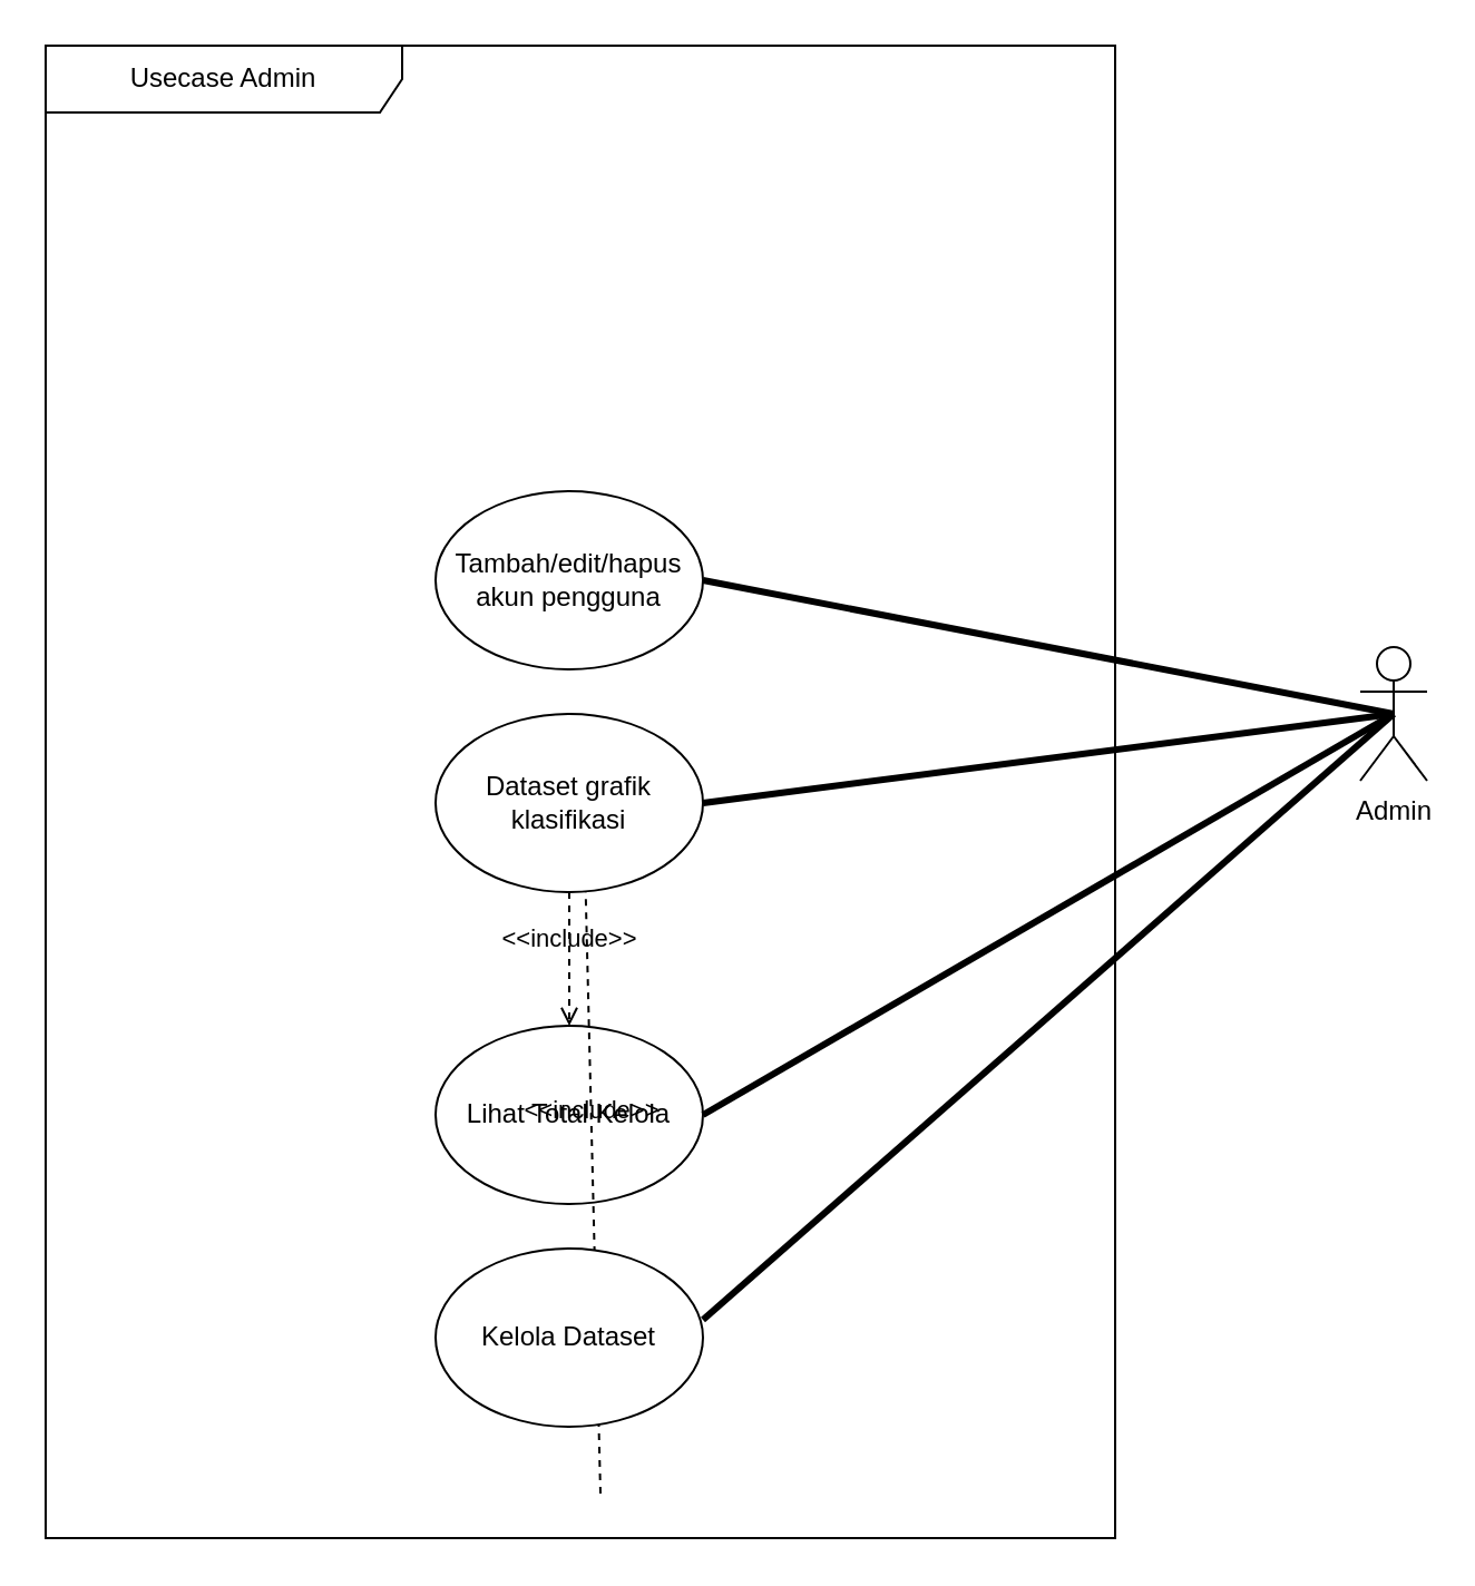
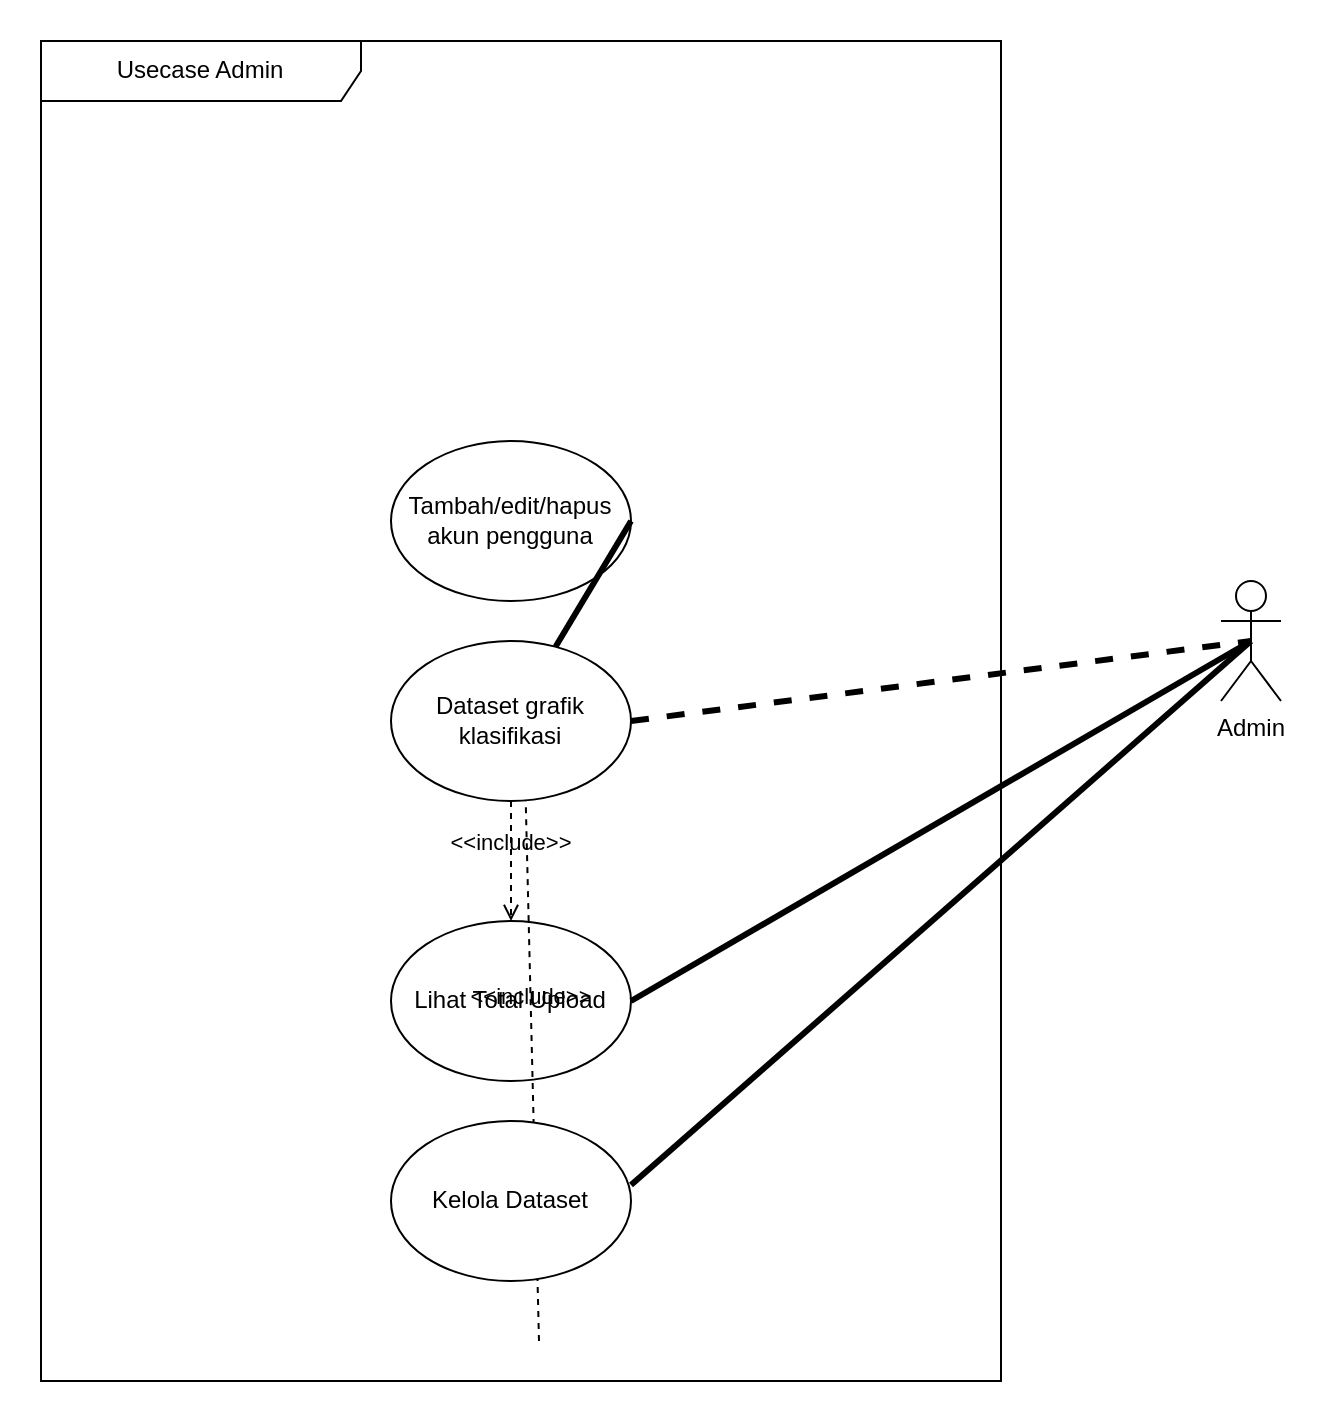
  <mxCell id="0" />
  <mxCell id="1" parent="0" />
  <mxCell id="2" value="Admin" style="shape=umlActor;verticalLabelPosition=bottom;verticalAlign=top;html=1;outlineConnect=0;" parent="1" vertex="1"><mxGeometry x="610" y="290" width="30" height="60" as="geometry" /></mxCell>
  <mxCell id="3" value="Usecase Admin" style="shape=umlFrame;whiteSpace=wrap;html=1;pointerEvents=0;recursiveResize=0;container=1;collapsible=0;width=160;" parent="1" vertex="1"><mxGeometry x="20" y="20" width="480" height="670" as="geometry" /></mxCell>
  <mxCell id="4" value="Tambah/edit/hapus akun pengguna" style="ellipse;whiteSpace=wrap;html=1;" parent="3" vertex="1"><mxGeometry x="175" y="200" width="120" height="80" as="geometry" /></mxCell>
  <mxCell id="5" value="" style="edgeStyle=none;html=1;" parent="3" edge="1"><mxGeometry relative="1" as="geometry"><mxPoint x="240.608" y="325.001" as="targetPoint" /></mxGeometry></mxCell>
- <mxCell id="6" value="Lihat Total Kelola" style="ellipse;whiteSpace=wrap;html=1;" parent="3" vertex="1"><mxGeometry x="175" y="440" width="120" height="80" as="geometry" /></mxCell>
+ <mxCell id="6" value="Lihat Total Upload" style="ellipse;whiteSpace=wrap;html=1;" parent="3" vertex="1"><mxGeometry x="175" y="440" width="120" height="80" as="geometry" /></mxCell>
  <mxCell id="7" value="&amp;lt;&amp;lt;include&amp;gt;&amp;gt;" style="html=1;verticalAlign=bottom;labelBackgroundColor=none;endArrow=open;endFill=0;dashed=1;exitX=0.5;exitY=1;exitDx=0;exitDy=0;entryX=0.5;entryY=0;entryDx=0;entryDy=0;" parent="3" edge="1"><mxGeometry width="160" relative="1" as="geometry"><mxPoint x="249" y="650" as="sourcePoint" /><mxPoint x="241" y="325" as="targetPoint" /></mxGeometry></mxCell>
  <mxCell id="8" value="Kelola Dataset" style="ellipse;whiteSpace=wrap;html=1;" parent="3" vertex="1"><mxGeometry x="175" y="540" width="120" height="80" as="geometry" /></mxCell>
  <mxCell id="9" value="Dataset grafik klasifikasi" style="ellipse;whiteSpace=wrap;html=1;" vertex="1" parent="3"><mxGeometry x="175" y="300" width="120" height="80" as="geometry" /></mxCell>
  <mxCell id="10" value="&amp;lt;&amp;lt;include&amp;gt;&amp;gt;" style="html=1;verticalAlign=bottom;labelBackgroundColor=none;endArrow=open;endFill=0;dashed=1;exitX=0.5;exitY=1;exitDx=0;exitDy=0;entryX=0.5;entryY=0;entryDx=0;entryDy=0;" edge="1" parent="3" source="9" target="6"><mxGeometry width="160" relative="1" as="geometry"><mxPoint x="220" y="360" as="sourcePoint" /><mxPoint x="380" y="360" as="targetPoint" /></mxGeometry></mxCell>
- <mxCell id="11" value="" style="endArrow=none;startArrow=none;endFill=0;startFill=0;endSize=8;html=1;verticalAlign=bottom;labelBackgroundColor=none;strokeWidth=3;rounded=0;exitX=1;exitY=0.5;exitDx=0;exitDy=0;entryX=0.5;entryY=0.5;entryDx=0;entryDy=0;entryPerimeter=0;" parent="1" source="4" target="2" edge="1"><mxGeometry width="160" relative="1" as="geometry"><mxPoint x="340" y="150" as="sourcePoint" /><mxPoint x="630" y="250" as="targetPoint" /></mxGeometry></mxCell>
- <mxCell id="12" value="" style="endArrow=none;startArrow=none;endFill=0;startFill=0;endSize=8;html=1;verticalAlign=bottom;labelBackgroundColor=none;strokeWidth=3;rounded=0;exitX=1;exitY=0.5;exitDx=0;exitDy=0;entryX=0.5;entryY=0.5;entryDx=0;entryDy=0;entryPerimeter=0;" parent="1" source="9" target="2" edge="1"><mxGeometry width="160" relative="1" as="geometry"><mxPoint x="340" y="310" as="sourcePoint" /><mxPoint x="630" y="310" as="targetPoint" /></mxGeometry></mxCell>
+ <mxCell id="11" value="" style="endArrow=none;startArrow=none;endFill=0;startFill=0;endSize=8;html=1;verticalAlign=bottom;labelBackgroundColor=none;strokeWidth=3;rounded=0;exitX=1;exitY=0.5;exitDx=0;exitDy=0;" parent="1" source="4" target="9" edge="1"><mxGeometry width="160" relative="1" as="geometry"><mxPoint x="340" y="150" as="sourcePoint" /><mxPoint x="630" y="250" as="targetPoint" /></mxGeometry></mxCell>
+ <mxCell id="12" value="" style="endArrow=none;startArrow=none;endFill=0;startFill=0;endSize=8;html=1;verticalAlign=bottom;labelBackgroundColor=none;strokeWidth=3;rounded=0;exitX=1;exitY=0.5;exitDx=0;exitDy=0;entryX=0.5;entryY=0.5;entryDx=0;entryDy=0;entryPerimeter=0;dashed=1;" parent="1" source="9" target="2" edge="1"><mxGeometry width="160" relative="1" as="geometry"><mxPoint x="340" y="310" as="sourcePoint" /><mxPoint x="630" y="310" as="targetPoint" /></mxGeometry></mxCell>
  <mxCell id="13" value="" style="endArrow=none;startArrow=none;endFill=0;startFill=0;endSize=8;html=1;verticalAlign=bottom;labelBackgroundColor=none;strokeWidth=3;rounded=0;exitX=1;exitY=0.4;exitDx=0;exitDy=0;entryX=0.5;entryY=0.5;entryDx=0;entryDy=0;entryPerimeter=0;exitPerimeter=0;" parent="1" source="8" target="2" edge="1"><mxGeometry width="160" relative="1" as="geometry"><mxPoint x="323" y="545" as="sourcePoint" /><mxPoint x="635" y="330" as="targetPoint" /></mxGeometry></mxCell>
  <mxCell id="14" value="" style="endArrow=none;startArrow=none;endFill=0;startFill=0;endSize=8;html=1;verticalAlign=bottom;labelBackgroundColor=none;strokeWidth=3;rounded=0;exitX=1;exitY=0.5;exitDx=0;exitDy=0;entryX=0.5;entryY=0.5;entryDx=0;entryDy=0;entryPerimeter=0;" edge="1" parent="1" source="6" target="2"><mxGeometry width="160" relative="1" as="geometry"><mxPoint x="330" y="602" as="sourcePoint" /><mxPoint x="635" y="330" as="targetPoint" /></mxGeometry></mxCell>
